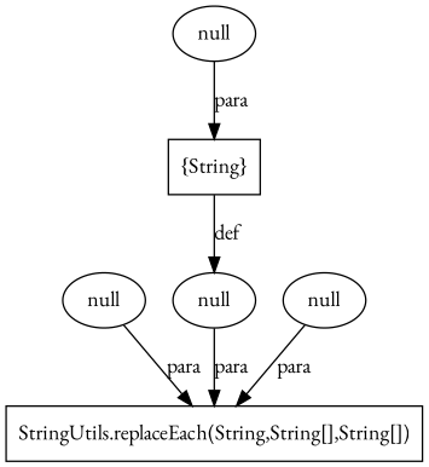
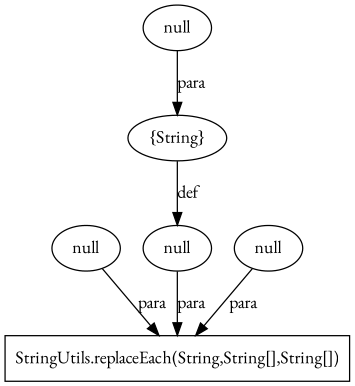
  digraph {
    fontname="EB Garamond"
    node [shape=ellipse fontname="EB Garamond"]
    edge [style=solid fontname="EB Garamond"]
    n1 [label="StringUtils.replaceEach(String,String[],String[])" shape=box]
    n2 [label=null]
    n3 [label=null]
-   n4 [label="{String}" shape=box]
+   n4 [label="{String}"]
    n5 [label=null]
    n6 [label=null]
    n2 -> n1 [label=para]
    n3 -> n1 [label=para]
    n4 -> n3 [label=def]
    n5 -> n4 [label=para]
    n6 -> n1 [label=para]
  }
